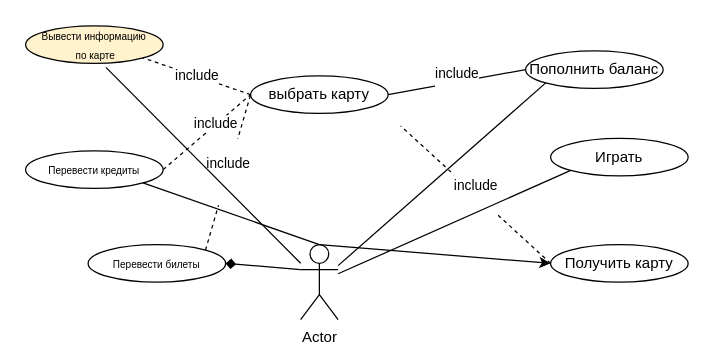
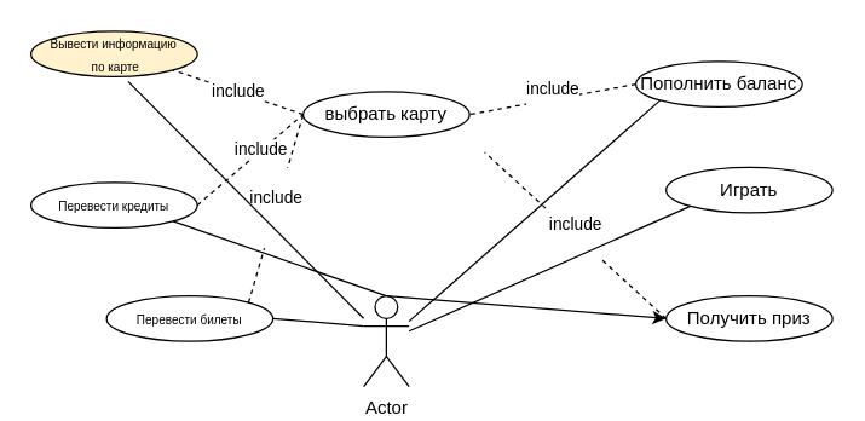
  <mxCell id="0" />
  <mxCell id="1" parent="0" />
  <mxCell id="2" value="Actor" style="shape=umlActor;verticalLabelPosition=bottom;verticalAlign=top;html=1;outlineConnect=0;" parent="1" vertex="1"><mxGeometry x="240" y="195" width="30" height="60" as="geometry" /></mxCell>
  <mxCell id="3" value="выбрать карту" style="ellipse;whiteSpace=wrap;html=1;" parent="1" vertex="1"><mxGeometry x="200" y="60" width="110" height="30" as="geometry" /></mxCell>
  <mxCell id="4" value="Играть" style="ellipse;whiteSpace=wrap;html=1;" parent="1" vertex="1"><mxGeometry x="440" y="110" width="110" height="30" as="geometry" /></mxCell>
- <mxCell id="5" value="Получить карту" style="ellipse;whiteSpace=wrap;html=1;" parent="1" vertex="1"><mxGeometry x="440" y="195" width="110" height="30" as="geometry" /></mxCell>
+ <mxCell id="5" value="Получить приз" style="ellipse;whiteSpace=wrap;html=1;" parent="1" vertex="1"><mxGeometry x="440" y="195" width="110" height="30" as="geometry" /></mxCell>
  <mxCell id="6" value="Пополнить баланс" style="ellipse;whiteSpace=wrap;html=1;" parent="1" vertex="1"><mxGeometry x="420" y="40" width="110" height="30" as="geometry" /></mxCell>
  <mxCell id="7" value="&lt;font style=&quot;font-size: 8px;&quot;&gt;Вывести информацию&lt;/font&gt;&lt;div&gt;&lt;font style=&quot;font-size: 8px;&quot;&gt;&amp;nbsp;по карте&lt;/font&gt;&lt;/div&gt;" style="ellipse;whiteSpace=wrap;html=1;fillColor=#fff2cc;" parent="1" vertex="1"><mxGeometry x="20" y="20" width="110" height="30" as="geometry" /></mxCell>
  <mxCell id="8" value="&lt;span style=&quot;font-size: 8px;&quot;&gt;Перевести кредиты&lt;/span&gt;" style="ellipse;whiteSpace=wrap;html=1;" parent="1" vertex="1"><mxGeometry x="20" y="120" width="110" height="30" as="geometry" /></mxCell>
  <mxCell id="9" value="&lt;span style=&quot;font-size: 8px;&quot;&gt;Перевести билеты&lt;/span&gt;" style="ellipse;whiteSpace=wrap;html=1;" parent="1" vertex="1"><mxGeometry x="70" y="195" width="110" height="30" as="geometry" /></mxCell>
  <mxCell id="10" value="" style="endArrow=none;html=1;rounded=0;entryX=0;entryY=0.5;entryDx=0;entryDy=0;elbow=vertical;exitX=1;exitY=0.5;exitDx=0;exitDy=0;endFill=0;startArrow=none;startFill=0;dashed=1;" parent="1" source="8" target="3" edge="1"><mxGeometry width="50" height="50" relative="1" as="geometry"><mxPoint x="300" y="180" as="sourcePoint" /><mxPoint x="350" y="130" as="targetPoint" /></mxGeometry></mxCell>
  <mxCell id="11" value="include" style="edgeLabel;html=1;align=center;verticalAlign=middle;resizable=0;points=[];" vertex="1" connectable="0" parent="10"><mxGeometry x="0.207" y="2" relative="1" as="geometry"><mxPoint as="offset" /></mxGeometry></mxCell>
  <mxCell id="12" value="include" style="endArrow=none;html=1;rounded=0;entryX=1;entryY=1;entryDx=0;entryDy=0;elbow=vertical;exitX=0;exitY=0.5;exitDx=0;exitDy=0;startArrow=none;startFill=0;endFill=0;dashed=1;" parent="1" source="3" target="7" edge="1"><mxGeometry width="50" height="50" relative="1" as="geometry"><mxPoint x="150" y="155" as="sourcePoint" /><mxPoint x="220" y="105" as="targetPoint" /></mxGeometry></mxCell>
  <mxCell id="13" value="&#10;&lt;span style=&quot;color: rgb(0, 0, 0); font-family: Helvetica; font-size: 11px; font-style: normal; font-variant-ligatures: normal; font-variant-caps: normal; font-weight: 400; letter-spacing: normal; orphans: 2; text-align: center; text-indent: 0px; text-transform: none; widows: 2; word-spacing: 0px; -webkit-text-stroke-width: 0px; white-space: nowrap; background-color: rgb(255, 255, 255); text-decoration-thickness: initial; text-decoration-style: initial; text-decoration-color: initial; display: inline !important; float: none;&quot;&gt;include&lt;/span&gt;&#10;&#10;" style="endArrow=none;html=1;rounded=0;entryX=0;entryY=0.5;entryDx=0;entryDy=0;elbow=vertical;exitX=1;exitY=0;exitDx=0;exitDy=0;startArrow=none;startFill=0;endFill=0;dashed=1;" parent="1" source="9" target="3" edge="1"><mxGeometry width="50" height="50" relative="1" as="geometry"><mxPoint x="160" y="165" as="sourcePoint" /><mxPoint x="230" y="115" as="targetPoint" /></mxGeometry></mxCell>
- <mxCell id="14" value="&#10;&lt;span style=&quot;color: rgb(0, 0, 0); font-family: Helvetica; font-size: 11px; font-style: normal; font-variant-ligatures: normal; font-variant-caps: normal; font-weight: 400; letter-spacing: normal; orphans: 2; text-align: center; text-indent: 0px; text-transform: none; widows: 2; word-spacing: 0px; -webkit-text-stroke-width: 0px; white-space: nowrap; background-color: rgb(255, 255, 255); text-decoration-thickness: initial; text-decoration-style: initial; text-decoration-color: initial; display: inline !important; float: none;&quot;&gt;include&lt;/span&gt;&#10;&#10;" style="endArrow=none;html=1;rounded=0;entryX=1;entryY=0.5;entryDx=0;entryDy=0;elbow=vertical;exitX=0;exitY=0.5;exitDx=0;exitDy=0;startArrow=none;startFill=0;endFill=0;dashed=0;" parent="1" source="6" target="3" edge="1"><mxGeometry width="50" height="50" relative="1" as="geometry"><mxPoint x="170" y="175" as="sourcePoint" /><mxPoint x="240" y="125" as="targetPoint" /></mxGeometry></mxCell>
+ <mxCell id="14" value="&#10;&lt;span style=&quot;color: rgb(0, 0, 0); font-family: Helvetica; font-size: 11px; font-style: normal; font-variant-ligatures: normal; font-variant-caps: normal; font-weight: 400; letter-spacing: normal; orphans: 2; text-align: center; text-indent: 0px; text-transform: none; widows: 2; word-spacing: 0px; -webkit-text-stroke-width: 0px; white-space: nowrap; background-color: rgb(255, 255, 255); text-decoration-thickness: initial; text-decoration-style: initial; text-decoration-color: initial; display: inline !important; float: none;&quot;&gt;include&lt;/span&gt;&#10;&#10;" style="endArrow=none;html=1;rounded=0;entryX=1;entryY=0.5;entryDx=0;entryDy=0;elbow=vertical;exitX=0;exitY=0.5;exitDx=0;exitDy=0;startArrow=none;startFill=0;endFill=0;dashed=1;" parent="1" source="6" target="3" edge="1"><mxGeometry width="50" height="50" relative="1" as="geometry"><mxPoint x="170" y="175" as="sourcePoint" /><mxPoint x="240" y="125" as="targetPoint" /></mxGeometry></mxCell>
  <mxCell id="15" value="&#10;&lt;span style=&quot;color: rgb(0, 0, 0); font-family: Helvetica; font-size: 11px; font-style: normal; font-variant-ligatures: normal; font-variant-caps: normal; font-weight: 400; letter-spacing: normal; orphans: 2; text-align: center; text-indent: 0px; text-transform: none; widows: 2; word-spacing: 0px; -webkit-text-stroke-width: 0px; white-space: nowrap; background-color: rgb(255, 255, 255); text-decoration-thickness: initial; text-decoration-style: initial; text-decoration-color: initial; display: inline !important; float: none;&quot;&gt;include&lt;/span&gt;&#10;&#10;" style="endArrow=none;html=1;rounded=0;elbow=vertical;exitX=0;exitY=0.5;exitDx=0;exitDy=0;startArrow=none;startFill=0;endFill=0;dashed=1;" parent="1" source="5" edge="1"><mxGeometry width="50" height="50" relative="1" as="geometry"><mxPoint x="190" y="195" as="sourcePoint" /><mxPoint x="320" y="100" as="targetPoint" /></mxGeometry></mxCell>
- <mxCell id="16" value="" style="endArrow=diamond;html=1;rounded=0;exitX=0;exitY=0.333;exitDx=0;exitDy=0;exitPerimeter=0;entryX=1;entryY=0.5;entryDx=0;entryDy=0;" parent="1" source="2" target="9" edge="1"><mxGeometry width="50" height="50" relative="1" as="geometry"><mxPoint x="300" y="180" as="sourcePoint" /><mxPoint x="350" y="130" as="targetPoint" /></mxGeometry></mxCell>
+ <mxCell id="16" value="" style="endArrow=none;html=1;rounded=0;exitX=0;exitY=0.333;exitDx=0;exitDy=0;exitPerimeter=0;entryX=1;entryY=0.5;entryDx=0;entryDy=0;" parent="1" source="2" target="9" edge="1"><mxGeometry width="50" height="50" relative="1" as="geometry"><mxPoint x="300" y="180" as="sourcePoint" /><mxPoint x="350" y="130" as="targetPoint" /></mxGeometry></mxCell>
  <mxCell id="17" value="" style="endArrow=classic;html=1;rounded=0;exitX=0.5;exitY=0;exitDx=0;exitDy=0;exitPerimeter=0;entryX=0;entryY=0.5;entryDx=0;entryDy=0;" parent="1" source="2" target="5" edge="1"><mxGeometry width="50" height="50" relative="1" as="geometry"><mxPoint x="275" y="215" as="sourcePoint" /><mxPoint x="410" y="200" as="targetPoint" /></mxGeometry></mxCell>
  <mxCell id="18" value="" style="endArrow=none;html=1;rounded=0;exitX=0.5;exitY=0;exitDx=0;exitDy=0;exitPerimeter=0;entryX=1;entryY=1;entryDx=0;entryDy=0;" parent="1" source="2" target="8" edge="1"><mxGeometry width="50" height="50" relative="1" as="geometry"><mxPoint x="285" y="225" as="sourcePoint" /><mxPoint x="160" y="240" as="targetPoint" /></mxGeometry></mxCell>
  <mxCell id="19" value="" style="endArrow=none;html=1;rounded=0;exitX=0.584;exitY=1.108;exitDx=0;exitDy=0;exitPerimeter=0;" parent="1" source="7" target="2" edge="1"><mxGeometry width="50" height="50" relative="1" as="geometry"><mxPoint x="295" y="235" as="sourcePoint" /><mxPoint x="260" y="200" as="targetPoint" /></mxGeometry></mxCell>
  <mxCell id="20" value="" style="endArrow=none;html=1;rounded=0;entryX=0;entryY=1;entryDx=0;entryDy=0;" parent="1" source="2" target="6" edge="1"><mxGeometry width="50" height="50" relative="1" as="geometry"><mxPoint x="250" y="200" as="sourcePoint" /><mxPoint x="180" y="260" as="targetPoint" /></mxGeometry></mxCell>
  <mxCell id="21" value="" style="endArrow=none;html=1;rounded=0;entryX=0;entryY=1;entryDx=0;entryDy=0;" parent="1" source="2" target="4" edge="1"><mxGeometry width="50" height="50" relative="1" as="geometry"><mxPoint x="320" y="240" as="sourcePoint" /><mxPoint x="200" y="280" as="targetPoint" /></mxGeometry></mxCell>
